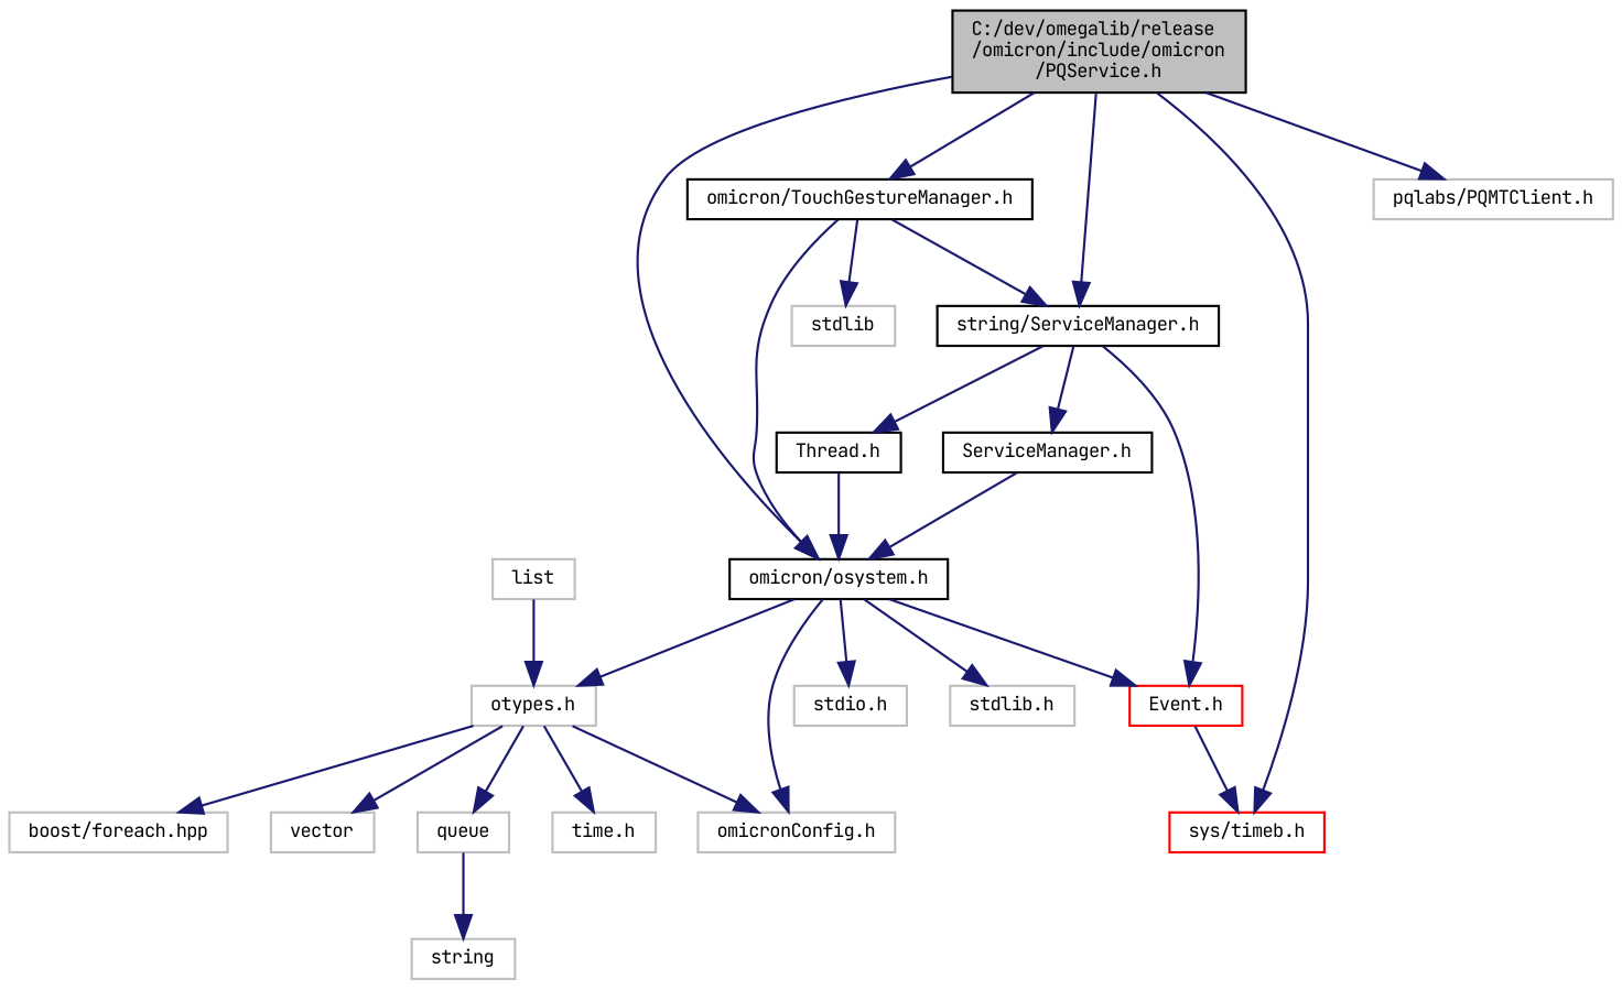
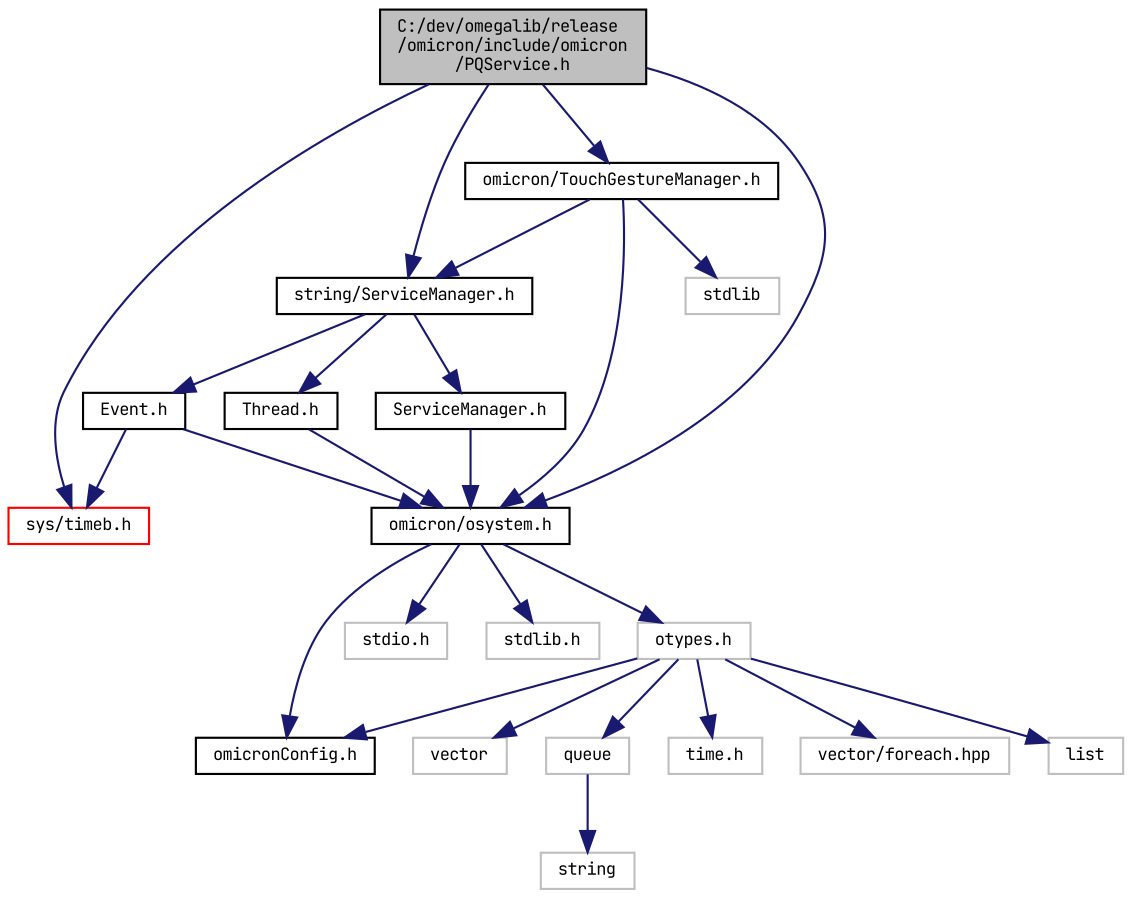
  digraph {
    fontname="JetBrains Mono"
    node [color=grey75 fontname="JetBrains Mono" fontsize=8 shape=record]
    edge [color=midnightblue fontname="JetBrains Mono" fontsize=8 labelfontname="FreeSans.ttf" labelfontsize=8 style=solid]
    n1 [color=black fillcolor=grey75 fontcolor=black height=0.2 label="C:/dev/omegalib/release\l/omicron/include/omicron\l/PQService.h" style=filled width=0.4]
    n2 [color=black height=0.2 label="omicron/osystem.h" width=0.4]
    n3 [color=black height=0.2 label="string/ServiceManager.h" width=0.4]
    n4 [color=red height=0.2 label="sys/timeb.h" width=0.4]
    n5 [color=black height=0.2 label="omicron/TouchGestureManager.h" width=0.4]
-   n6 [height=0.2 label="pqlabs/PQMTClient.h" width=0.4]
-   n7 [height=0.2 label="omicronConfig.h" width=0.4]
+   n7 [color=black height=0.2 label="omicronConfig.h" width=0.4]
    n8 [height=0.2 label="stdio.h" width=0.4]
    n9 [height=0.2 label="stdlib.h" width=0.4]
    n10 [height=0.2 label="otypes.h" width=0.4]
-   n11 [color=red height=0.2 label="Event.h" width=0.4]
+   n11 [color=black height=0.2 label="Event.h" width=0.4]
    n12 [color=black height=0.2 label="ServiceManager.h" width=0.4]
    n13 [color=black height=0.2 label="Thread.h" width=0.4]
    n14 [height=0.2 label=stdlib width=0.4]
    n15 [height=0.2 label=list width=0.4]
    n16 [height=0.2 label=vector width=0.4]
    n17 [height=0.2 label=queue width=0.4]
    n18 [height=0.2 label="time.h" width=0.4]
-   n19 [height=0.2 label="boost/foreach.hpp" width=0.4]
+   n19 [height=0.2 label="vector/foreach.hpp" width=0.4]
    n20 [height=0.2 label=string width=0.4]
    n1 -> n2
    n1 -> n3
    n1 -> n4
    n1 -> n5
-   n1 -> n6
    n2 -> n7
    n2 -> n8
    n2 -> n9
    n2 -> n10
    n3 -> n11
    n3 -> n12
    n3 -> n13
    n5 -> n2
    n5 -> n3
    n5 -> n14
    n10 -> n7
-   n15 -> n10
+   n10 -> n15
    n10 -> n16
    n10 -> n17
    n10 -> n18
    n10 -> n19
-   n2 -> n11
+   n11 -> n2
    n11 -> n4
    n12 -> n2
    n13 -> n2
    n17 -> n20
  }
